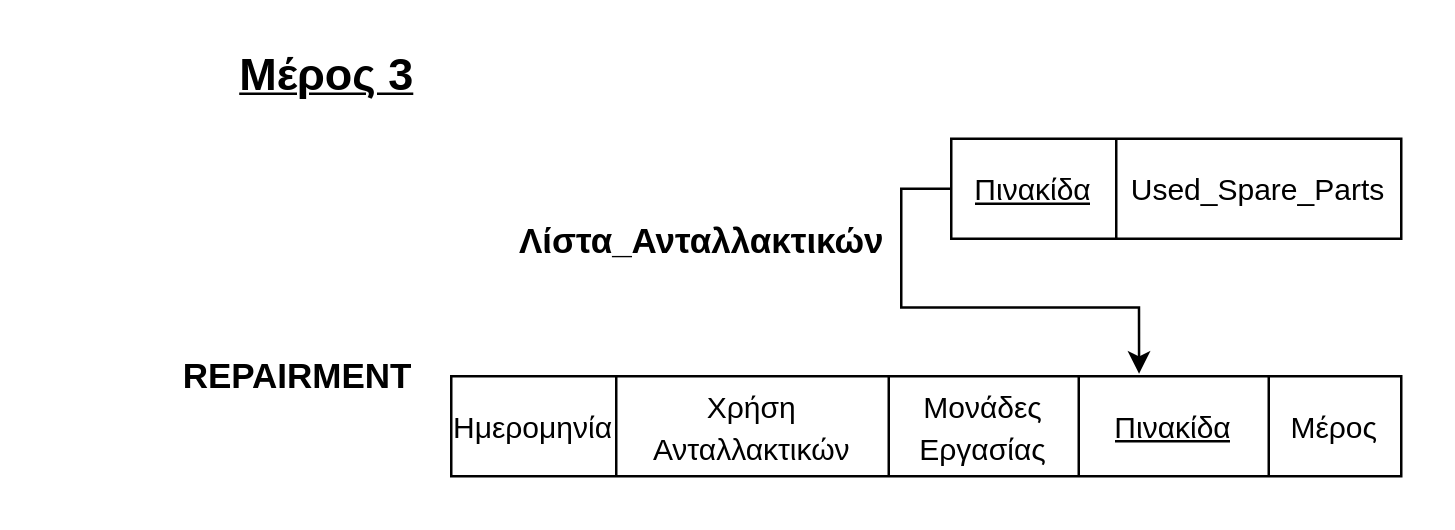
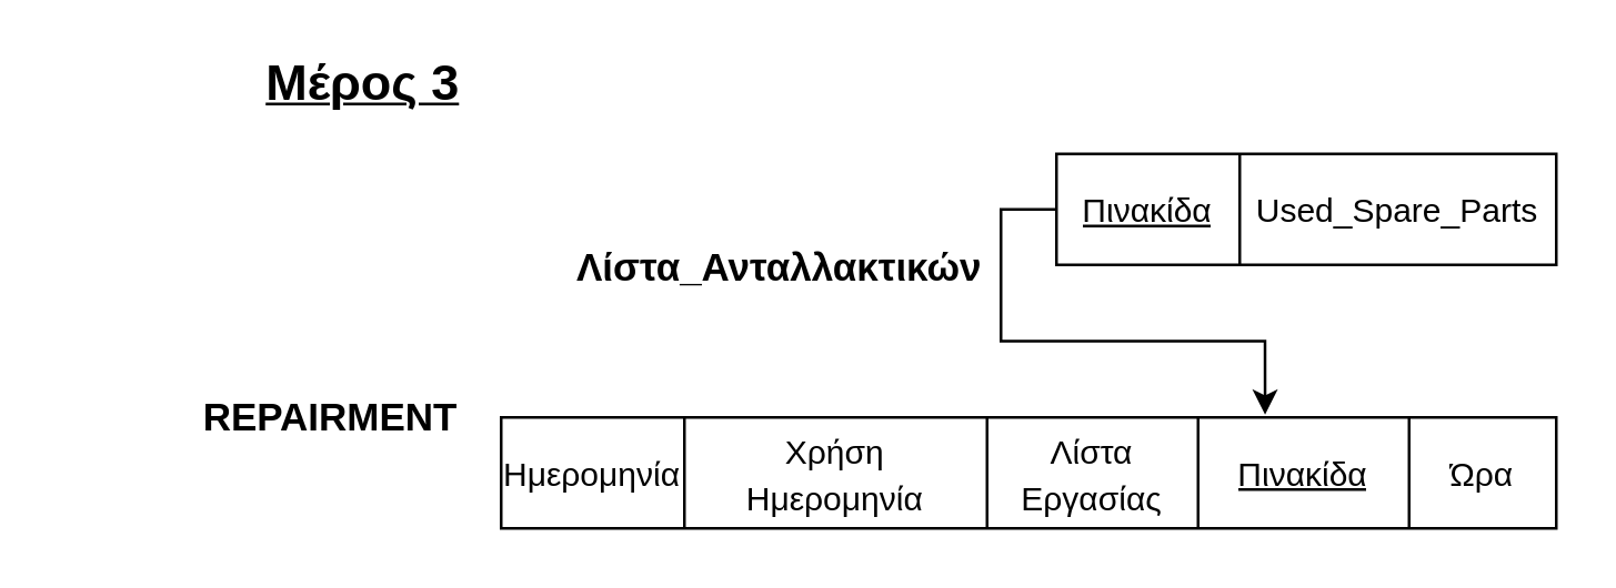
  <mxCell id="0" />
  <mxCell id="1" parent="0" />
  <mxCell id="2" value="&lt;b&gt;&lt;u&gt;&lt;font style=&quot;font-size: 18px&quot;&gt;Μέρος 3&lt;/font&gt;&lt;/u&gt;&lt;/b&gt;" style="text;html=1;align=center;verticalAlign=middle;resizable=0;points=[];autosize=1;strokeColor=none;fillColor=none;" vertex="1" parent="1"><mxGeometry x="85" y="20" width="90" height="20" as="geometry" /></mxCell>
  <mxCell id="3" value="&lt;font style=&quot;font-size: 14px&quot;&gt;&lt;b&gt;Λίστα_Ανταλλακτικών&lt;/b&gt;&lt;/font&gt;" style="text;html=1;align=center;verticalAlign=middle;resizable=0;points=[];autosize=1;strokeColor=none;fillColor=none;fontSize=18;" vertex="1" parent="1"><mxGeometry x="200" y="80" width="160" height="30" as="geometry" /></mxCell>
  <mxCell id="4" value="" style="shape=table;startSize=0;container=1;collapsible=0;childLayout=tableLayout;fontSize=14;" vertex="1" parent="1"><mxGeometry x="380" y="55" width="180" height="40" as="geometry" /></mxCell>
  <mxCell id="5" value="" style="shape=tableRow;horizontal=0;startSize=0;swimlaneHead=0;swimlaneBody=0;top=0;left=0;bottom=0;right=0;collapsible=0;dropTarget=0;fillColor=none;points=[[0,0.5],[1,0.5]];portConstraint=eastwest;fontSize=14;" vertex="1" parent="4"><mxGeometry width="180" height="40" as="geometry" /></mxCell>
  <mxCell id="6" value="&lt;font style=&quot;font-size: 12px&quot;&gt;&lt;u&gt;Πινακίδα&lt;/u&gt;&lt;/font&gt;" style="shape=partialRectangle;html=1;whiteSpace=wrap;connectable=0;overflow=hidden;fillColor=none;top=0;left=0;bottom=0;right=0;pointerEvents=1;fontSize=14;" vertex="1" parent="5"><mxGeometry width="66" height="40" as="geometry"><mxRectangle width="66" height="40" as="alternateBounds" /></mxGeometry></mxCell>
  <mxCell id="7" value="&lt;font style=&quot;font-size: 12px&quot;&gt;Used_Spare_Parts&lt;/font&gt;" style="shape=partialRectangle;html=1;whiteSpace=wrap;connectable=0;overflow=hidden;fillColor=none;top=0;left=0;bottom=0;right=0;pointerEvents=1;fontSize=14;" vertex="1" parent="5"><mxGeometry x="66" width="114" height="40" as="geometry"><mxRectangle width="114" height="40" as="alternateBounds" /></mxGeometry></mxCell>
  <mxCell id="8" value="&lt;b style=&quot;font-size: 14px&quot;&gt;&amp;nbsp; &amp;nbsp; &amp;nbsp; &amp;nbsp; &amp;nbsp; &amp;nbsp; REPAIRMENT&lt;/b&gt;" style="text;html=1;align=center;verticalAlign=middle;resizable=0;points=[];autosize=1;strokeColor=none;fillColor=none;fontSize=12;" vertex="1" parent="1"><mxGeometry x="20" y="140" width="150" height="20" as="geometry" /></mxCell>
  <mxCell id="9" value="" style="shape=table;startSize=0;container=1;collapsible=0;childLayout=tableLayout;fontSize=14;" vertex="1" parent="1"><mxGeometry x="180" y="150" width="380" height="40" as="geometry" /></mxCell>
  <mxCell id="10" value="" style="shape=tableRow;horizontal=0;startSize=0;swimlaneHead=0;swimlaneBody=0;top=0;left=0;bottom=0;right=0;collapsible=0;dropTarget=0;fillColor=none;points=[[0,0.5],[1,0.5]];portConstraint=eastwest;fontSize=14;" vertex="1" parent="9"><mxGeometry width="380" height="40" as="geometry" /></mxCell>
  <mxCell id="11" value="&lt;font style=&quot;font-size: 12px&quot;&gt;Ημερομηνία&lt;/font&gt;" style="shape=partialRectangle;html=1;whiteSpace=wrap;connectable=0;overflow=hidden;fillColor=none;top=0;left=0;bottom=0;right=0;pointerEvents=1;fontSize=14;" vertex="1" parent="10"><mxGeometry width="66" height="40" as="geometry"><mxRectangle width="66" height="40" as="alternateBounds" /></mxGeometry></mxCell>
- <mxCell id="12" value="&lt;font style=&quot;font-size: 12px&quot;&gt;Χρήση&lt;br&gt;Ανταλλακτικών&lt;/font&gt;" style="shape=partialRectangle;html=1;whiteSpace=wrap;connectable=0;overflow=hidden;fillColor=none;top=0;left=0;bottom=0;right=0;pointerEvents=1;fontSize=14;" vertex="1" parent="10"><mxGeometry x="66" width="109" height="40" as="geometry"><mxRectangle width="109" height="40" as="alternateBounds" /></mxGeometry></mxCell>
- <mxCell id="13" value="&lt;font style=&quot;font-size: 12px&quot;&gt;Μονάδες&lt;br&gt;Εργασίας&lt;/font&gt;" style="shape=partialRectangle;html=1;whiteSpace=wrap;connectable=0;overflow=hidden;fillColor=none;top=0;left=0;bottom=0;right=0;pointerEvents=1;fontSize=14;" vertex="1" parent="10"><mxGeometry x="175" width="76" height="40" as="geometry"><mxRectangle width="76" height="40" as="alternateBounds" /></mxGeometry></mxCell>
+ <mxCell id="12" value="&lt;font style=&quot;font-size: 12px&quot;&gt;Χρήση&lt;br&gt;Ημερομηνία&lt;/font&gt;" style="shape=partialRectangle;html=1;whiteSpace=wrap;connectable=0;overflow=hidden;fillColor=none;top=0;left=0;bottom=0;right=0;pointerEvents=1;fontSize=14;" vertex="1" parent="10"><mxGeometry x="66" width="109" height="40" as="geometry"><mxRectangle width="109" height="40" as="alternateBounds" /></mxGeometry></mxCell>
+ <mxCell id="13" value="&lt;font style=&quot;font-size: 12px&quot;&gt;Λίστα&lt;br&gt;Εργασίας&lt;/font&gt;" style="shape=partialRectangle;html=1;whiteSpace=wrap;connectable=0;overflow=hidden;fillColor=none;top=0;left=0;bottom=0;right=0;pointerEvents=1;fontSize=14;" vertex="1" parent="10"><mxGeometry x="175" width="76" height="40" as="geometry"><mxRectangle width="76" height="40" as="alternateBounds" /></mxGeometry></mxCell>
  <mxCell id="14" value="&lt;u&gt;&lt;font style=&quot;font-size: 12px&quot;&gt;Πινακίδα&lt;/font&gt;&lt;/u&gt;" style="shape=partialRectangle;html=1;whiteSpace=wrap;connectable=0;overflow=hidden;fillColor=none;top=0;left=0;bottom=0;right=0;pointerEvents=1;fontSize=14;" vertex="1" parent="10"><mxGeometry x="251" width="76" height="40" as="geometry"><mxRectangle width="76" height="40" as="alternateBounds" /></mxGeometry></mxCell>
- <mxCell id="15" value="&lt;font style=&quot;font-size: 12px&quot;&gt;Μέρος&lt;/font&gt;" style="shape=partialRectangle;html=1;whiteSpace=wrap;connectable=0;overflow=hidden;fillColor=none;top=0;left=0;bottom=0;right=0;pointerEvents=1;fontSize=14;" vertex="1" parent="10"><mxGeometry x="327" width="53" height="40" as="geometry"><mxRectangle width="53" height="40" as="alternateBounds" /></mxGeometry></mxCell>
+ <mxCell id="15" value="&lt;font style=&quot;font-size: 12px&quot;&gt;Ώρα&lt;/font&gt;" style="shape=partialRectangle;html=1;whiteSpace=wrap;connectable=0;overflow=hidden;fillColor=none;top=0;left=0;bottom=0;right=0;pointerEvents=1;fontSize=14;" vertex="1" parent="10"><mxGeometry x="327" width="53" height="40" as="geometry"><mxRectangle width="53" height="40" as="alternateBounds" /></mxGeometry></mxCell>
  <mxCell id="16" style="edgeStyle=orthogonalEdgeStyle;rounded=0;orthogonalLoop=1;jettySize=auto;html=1;exitX=0;exitY=0.5;exitDx=0;exitDy=0;entryX=0.724;entryY=-0.025;entryDx=0;entryDy=0;entryPerimeter=0;fontSize=12;" edge="1" parent="1" source="5" target="10"><mxGeometry relative="1" as="geometry" /></mxCell>
